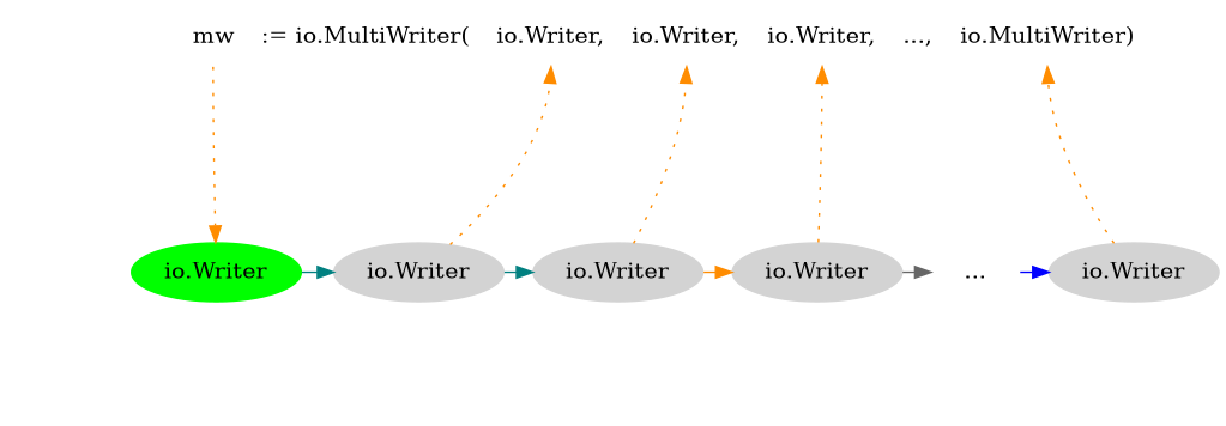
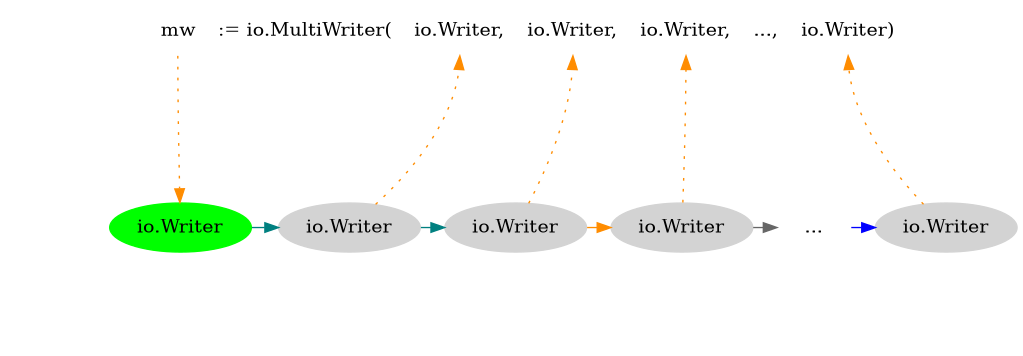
  digraph {
    rankdir=TB
    fontname="DejaVu Serif"
    node [style=filled fontname="DejaVu Serif"]
    edge [fontname="DejaVu Serif" color=darkorange]
    level1 [shape=plaintext splines=false style=invis]
-   n2 [color=white label="<l0>mw | := io.MultiWriter(|<l1>io.Writer, |<l2>io.Writer, |<l3>io.Writer,|<l4>..., |<lN>io.MultiWriter)" shape=record style=unfilled]
+   n2 [color=white label="<l0>mw | := io.MultiWriter(|<l1>io.Writer, |<l2>io.Writer, |<l3>io.Writer,|<l4>..., |<lN>io.Writer)" shape=record style=unfilled]
    level3 [shape=plaintext splines=false style=invis]
    n4 [color=green label="io.Writer"]
    n5 [color=lightgrey label="io.Writer"]
    n6 [color=lightgrey label="io.Writer"]
    n7 [color=lightgrey label="io.Writer"]
    n8 [color=white constraint=false label="..." style=""]
    n9 [color=lightgrey label="io.Writer"]
    level2 [shape=plaintext splines=false style=invis]
    level4 [shape=plaintext splines=false style=invis]
    subgraph sub_1 {
      rank=same
      level1
      n2
    }
    subgraph sub_2 {
      rank=same
      level3
      n4
      n5
      n6
      n7
      n8
      n9
    }
    subgraph sub_3 {
      color=white
      shape=plaintext
      style=invis
      level1
      level3
      level2
      level4
    }
    subgraph cluster_4 {
      ordering=out
    }
    level1 -> level2 [style=invis color=""]
    n2 -> n4 [style=dotted tailport=l0]
    level3 -> level4 [style=invis color=""]
    n4 -> n5 [color=teal]
    n5 -> n2 [headport=l1 style=dotted]
    n5 -> n6 [color=teal]
    n6 -> n2 [headport=l2 style=dotted]
    n6 -> n7
    n7 -> n2 [headport=l3 style=dotted]
    n7 -> n8 [color=gray40]
    n8 -> n2 [headport=l4 style=invis color=""]
    n8 -> n9 [color=blue]
    n9 -> n2 [headport=lN style=dotted]
    level2 -> level3 [style=invis color=""]
  }
